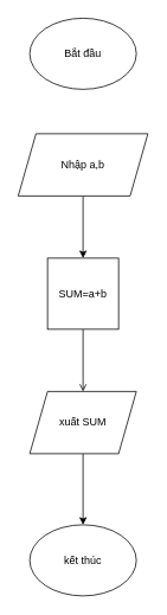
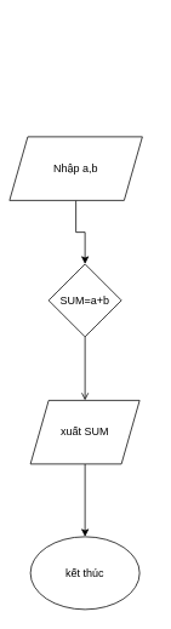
  <mxCell id="0" />
  <mxCell id="1" parent="0" />
- <mxCell id="2" value="Bắt đầu" style="ellipse;whiteSpace=wrap;html=1;" parent="1" vertex="1"><mxGeometry x="33" y="20" width="120" height="80" as="geometry" /></mxCell>
  <mxCell id="3" style="edgeStyle=orthogonalEdgeStyle;rounded=0;orthogonalLoop=1;jettySize=auto;html=1;exitX=0.5;exitY=1;exitDx=0;exitDy=0;" parent="1" source="4" target="6" edge="1"><mxGeometry relative="1" as="geometry" /></mxCell>
- <mxCell id="4" value="Nhập a,b" style="shape=parallelogram;perimeter=parallelogramPerimeter;whiteSpace=wrap;html=1;fixedSize=1;" parent="1" vertex="1"><mxGeometry x="20" y="150" width="146" height="70" as="geometry" /></mxCell>
+ <mxCell id="4" value="Nhập a,b" style="shape=parallelogram;perimeter=parallelogramPerimeter;whiteSpace=wrap;html=1;fixedSize=1;" parent="1" vertex="1"><mxGeometry x="10" y="150" width="146" height="70" as="geometry" /></mxCell>
  <mxCell id="5" style="edgeStyle=orthogonalEdgeStyle;rounded=0;orthogonalLoop=1;jettySize=auto;html=1;endArrow=open;" parent="1" source="6" target="8" edge="1"><mxGeometry relative="1" as="geometry" /></mxCell>
- <mxCell id="6" value="SUM=a+b" style="whiteSpace=wrap;html=1;rounded=0;" parent="1" vertex="1"><mxGeometry x="53" y="290" width="80" height="80" as="geometry" /></mxCell>
+ <mxCell id="6" value="SUM=a+b" style="rhombus;whiteSpace=wrap;html=1;" parent="1" vertex="1"><mxGeometry x="53" y="290" width="80" height="80" as="geometry" /></mxCell>
  <mxCell id="7" style="edgeStyle=orthogonalEdgeStyle;rounded=0;orthogonalLoop=1;jettySize=auto;html=1;entryX=0.5;entryY=0;entryDx=0;entryDy=0;" edge="1" parent="1" source="8" target="9"><mxGeometry relative="1" as="geometry" /></mxCell>
  <mxCell id="8" value="xuất SUM" style="shape=parallelogram;perimeter=parallelogramPerimeter;whiteSpace=wrap;html=1;fixedSize=1;" parent="1" vertex="1"><mxGeometry x="33" y="440" width="120" height="70" as="geometry" /></mxCell>
  <mxCell id="9" value="kết thúc" style="ellipse;whiteSpace=wrap;html=1;" parent="1" vertex="1"><mxGeometry x="33" y="590" width="120" height="80" as="geometry" /></mxCell>
